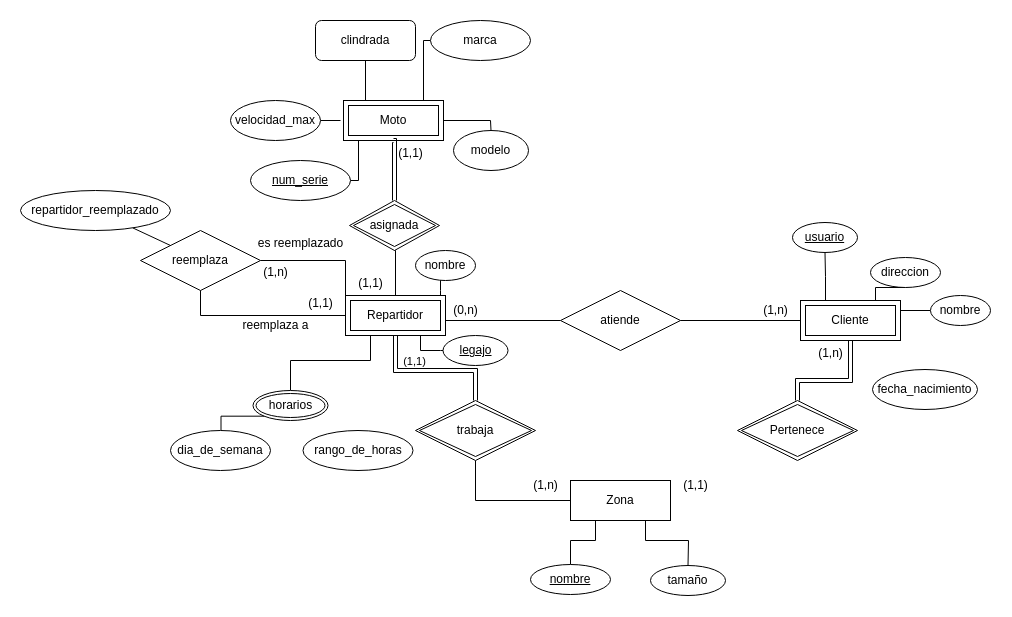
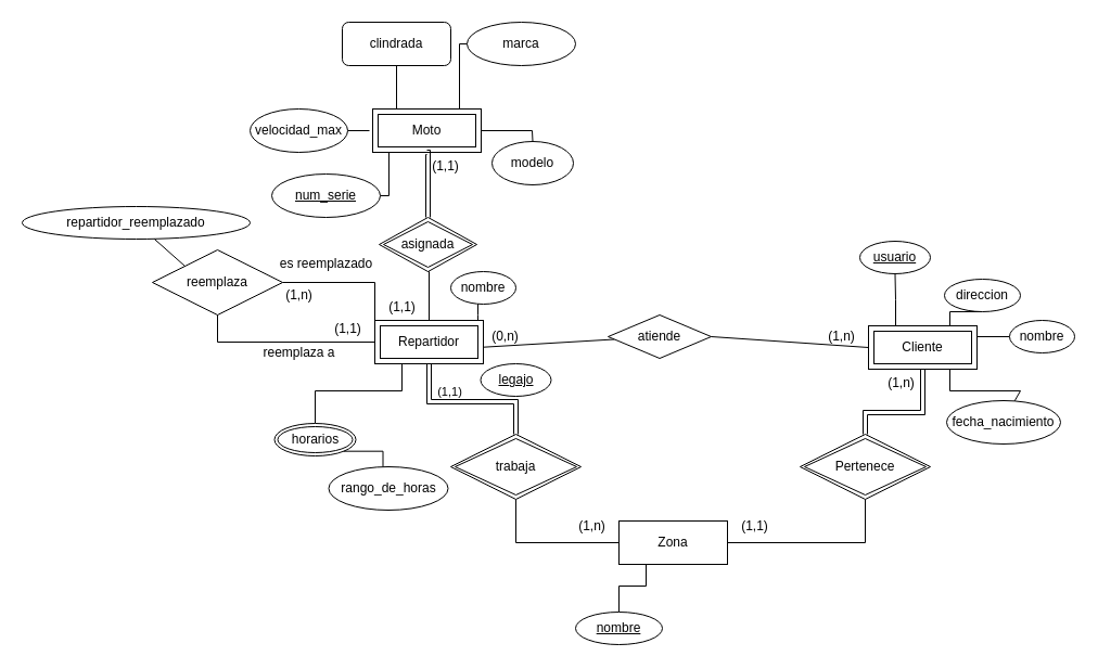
  <mxCell id="0" />
  <mxCell id="1" parent="0" />
  <mxCell id="2" value="" style="endArrow=none;html=1;rounded=0;exitX=0.25;exitY=0;exitDx=0;exitDy=0;" edge="1" parent="1" target="3"><mxGeometry relative="1" as="geometry"><mxPoint x="365" y="100" as="sourcePoint" /><mxPoint x="360" y="40" as="targetPoint" /></mxGeometry></mxCell>
  <mxCell id="3" value="clindrada" style="whiteSpace=wrap;html=1;align=center;rounded=1;" vertex="1" parent="1"><mxGeometry x="315" y="20" width="100" height="40" as="geometry" /></mxCell>
  <mxCell id="4" value="" style="endArrow=none;html=1;rounded=0;exitX=0.75;exitY=0;exitDx=0;exitDy=0;edgeStyle=elbowEdgeStyle;" edge="1" parent="1" target="5"><mxGeometry relative="1" as="geometry"><mxPoint x="415" y="100" as="sourcePoint" /><mxPoint x="460" y="50" as="targetPoint" /></mxGeometry></mxCell>
  <mxCell id="5" value="marca" style="ellipse;whiteSpace=wrap;html=1;align=center;" vertex="1" parent="1"><mxGeometry x="430" y="20" width="100" height="40" as="geometry" /></mxCell>
  <mxCell id="6" value="" style="endArrow=none;html=1;rounded=0;exitX=1;exitY=0.5;exitDx=0;exitDy=0;" edge="1" parent="1" target="7"><mxGeometry relative="1" as="geometry"><mxPoint x="440" y="120" as="sourcePoint" /><mxPoint x="415" y="180" as="targetPoint" /><Array as="points"><mxPoint x="490" y="120" /></Array></mxGeometry></mxCell>
  <mxCell id="7" value="modelo" style="ellipse;whiteSpace=wrap;html=1;align=center;" vertex="1" parent="1"><mxGeometry x="453" y="130" width="75" height="40" as="geometry" /></mxCell>
  <mxCell id="8" value="" style="endArrow=none;html=1;rounded=0;exitX=0.25;exitY=1;exitDx=0;exitDy=0;edgeStyle=elbowEdgeStyle;" edge="1" parent="1" target="9"><mxGeometry relative="1" as="geometry"><mxPoint x="365" y="140" as="sourcePoint" /><mxPoint x="365" y="190" as="targetPoint" /></mxGeometry></mxCell>
  <mxCell id="9" value="num_serie" style="ellipse;whiteSpace=wrap;html=1;align=center;fontStyle=4;" vertex="1" parent="1"><mxGeometry x="250" y="160" width="100" height="40" as="geometry" /></mxCell>
  <mxCell id="10" value="" style="endArrow=none;html=1;rounded=0;exitX=0;exitY=0.5;exitDx=0;exitDy=0;" edge="1" parent="1" target="11"><mxGeometry relative="1" as="geometry"><mxPoint x="340" y="120" as="sourcePoint" /><mxPoint x="290" y="120" as="targetPoint" /></mxGeometry></mxCell>
  <mxCell id="11" value="velocidad_max" style="ellipse;whiteSpace=wrap;html=1;align=center;" vertex="1" parent="1"><mxGeometry x="230" y="100" width="90" height="40" as="geometry" /></mxCell>
  <mxCell id="12" value="legajo" style="ellipse;whiteSpace=wrap;html=1;align=center;fontStyle=4;" vertex="1" parent="1"><mxGeometry x="442.5" y="335" width="65" height="30" as="geometry" /></mxCell>
  <mxCell id="13" value="" style="endArrow=none;html=1;rounded=0;exitX=1;exitY=0;exitDx=0;exitDy=0;edgeStyle=elbowEdgeStyle;" edge="1" parent="1" target="14"><mxGeometry relative="1" as="geometry"><mxPoint x="440" y="300" as="sourcePoint" /><mxPoint x="450" y="260" as="targetPoint" /><Array as="points" /></mxGeometry></mxCell>
  <mxCell id="14" value="nombre" style="ellipse;whiteSpace=wrap;html=1;align=center;" vertex="1" parent="1"><mxGeometry x="415" y="250" width="60" height="30" as="geometry" /></mxCell>
  <mxCell id="15" value="" style="endArrow=none;html=1;rounded=0;exitX=0.25;exitY=1;exitDx=0;exitDy=0;" edge="1" parent="1" source="44" target="16"><mxGeometry relative="1" as="geometry"><mxPoint x="365" y="340" as="sourcePoint" /><mxPoint x="287.5" y="420" as="targetPoint" /><Array as="points"><mxPoint x="370" y="360" /><mxPoint x="290" y="360" /></Array></mxGeometry></mxCell>
  <mxCell id="16" value="horarios" style="ellipse;shape=doubleEllipse;margin=3;whiteSpace=wrap;html=1;align=center;" vertex="1" parent="1"><mxGeometry x="252.5" y="390" width="75" height="30" as="geometry" /></mxCell>
- <mxCell id="17" value="" style="endArrow=none;html=1;rounded=0;exitX=0;exitY=1;exitDx=0;exitDy=0;edgeStyle=elbowEdgeStyle;entryX=0.5;entryY=0;entryDx=0;entryDy=0;" edge="1" parent="1" source="16" target="18"><mxGeometry relative="1" as="geometry"><mxPoint x="272.5" y="350" as="sourcePoint" /><mxPoint x="222.5" y="470" as="targetPoint" /><Array as="points"><mxPoint x="220.5" y="420" /></Array></mxGeometry></mxCell>
- <mxCell id="18" value="dia_de_semana" style="ellipse;whiteSpace=wrap;html=1;align=center;" vertex="1" parent="1"><mxGeometry x="170" y="430" width="100" height="40" as="geometry" /></mxCell>
+ <mxCell id="19" value="" style="endArrow=none;html=1;rounded=0;exitX=1;exitY=1;exitDx=0;exitDy=0;edgeStyle=elbowEdgeStyle;" edge="1" parent="1" source="16" target="20"><mxGeometry relative="1" as="geometry"><mxPoint x="272.5" y="350" as="sourcePoint" /><mxPoint x="314.5" y="450" as="targetPoint" /><Array as="points"><mxPoint x="352.5" y="416" /></Array></mxGeometry></mxCell>
  <mxCell id="20" value="rango_de_horas" style="ellipse;whiteSpace=wrap;html=1;align=center;" vertex="1" parent="1"><mxGeometry x="302.5" y="430" width="110" height="40" as="geometry" /></mxCell>
  <mxCell id="21" value="Cliente" style="shape=ext;margin=3;double=1;whiteSpace=wrap;html=1;align=center;" vertex="1" parent="1"><mxGeometry x="800" y="300" width="100" height="40" as="geometry" /></mxCell>
  <mxCell id="22" value="" style="endArrow=none;html=1;rounded=0;exitX=0.25;exitY=0;exitDx=0;exitDy=0;edgeStyle=elbowEdgeStyle;" edge="1" parent="1" source="21" target="23"><mxGeometry relative="1" as="geometry"><mxPoint x="580" y="320" as="sourcePoint" /><mxPoint x="825" y="270" as="targetPoint" /></mxGeometry></mxCell>
  <mxCell id="23" value="usuario" style="ellipse;whiteSpace=wrap;html=1;align=center;fontStyle=4;" vertex="1" parent="1"><mxGeometry x="792" y="222" width="65" height="30" as="geometry" /></mxCell>
  <mxCell id="24" value="" style="endArrow=none;html=1;rounded=0;exitX=0.75;exitY=0;exitDx=0;exitDy=0;edgeStyle=elbowEdgeStyle;entryX=0.5;entryY=1;entryDx=0;entryDy=0;" edge="1" parent="1" source="21" target="25"><mxGeometry relative="1" as="geometry"><mxPoint x="872" y="300" as="sourcePoint" /><mxPoint x="902" y="280" as="targetPoint" /><Array as="points"><mxPoint x="875" y="290" /></Array></mxGeometry></mxCell>
  <mxCell id="25" value="direccion" style="ellipse;whiteSpace=wrap;html=1;align=center;" vertex="1" parent="1"><mxGeometry x="870" y="257" width="70" height="30" as="geometry" /></mxCell>
  <mxCell id="26" value="" style="endArrow=none;html=1;rounded=0;exitX=1;exitY=0.25;exitDx=0;exitDy=0;" edge="1" parent="1" source="21" target="27"><mxGeometry relative="1" as="geometry"><mxPoint x="910" y="310" as="sourcePoint" /><mxPoint x="950" y="310" as="targetPoint" /></mxGeometry></mxCell>
  <mxCell id="27" value="nombre" style="ellipse;whiteSpace=wrap;html=1;align=center;" vertex="1" parent="1"><mxGeometry x="930" y="295" width="60" height="30" as="geometry" /></mxCell>
+ <mxCell id="28" value="" style="endArrow=none;html=1;rounded=0;exitX=0.75;exitY=1;exitDx=0;exitDy=0;" edge="1" parent="1" source="21" target="29"><mxGeometry relative="1" as="geometry"><mxPoint x="820" y="350" as="sourcePoint" /><mxPoint x="875" y="370" as="targetPoint" /><Array as="points"><mxPoint x="875" y="360" /><mxPoint x="940" y="360" /></Array></mxGeometry></mxCell>
  <mxCell id="29" value="fecha_nacimiento" style="ellipse;whiteSpace=wrap;html=1;align=center;" vertex="1" parent="1"><mxGeometry x="872" y="369" width="105" height="40" as="geometry" /></mxCell>
  <mxCell id="30" value="" style="endArrow=none;html=1;rounded=0;exitX=1;exitY=0.5;exitDx=0;exitDy=0;" edge="1" parent="1" target="31"><mxGeometry relative="1" as="geometry"><mxPoint x="440" y="320" as="sourcePoint" /><mxPoint x="600" y="320" as="targetPoint" /></mxGeometry></mxCell>
- <mxCell id="31" value="atiende" style="shape=rhombus;perimeter=rhombusPerimeter;whiteSpace=wrap;html=1;align=center;" vertex="1" parent="1"><mxGeometry x="560" y="290" width="120" height="60" as="geometry" /></mxCell>
+ <mxCell id="31" value="atiende" style="shape=rhombus;perimeter=rhombusPerimeter;whiteSpace=wrap;html=1;align=center;" vertex="1" parent="1"><mxGeometry x="560" y="290" width="95" height="40" as="geometry" /></mxCell>
  <mxCell id="32" value="" style="endArrow=none;html=1;rounded=0;exitX=1;exitY=0.5;exitDx=0;exitDy=0;entryX=0;entryY=0.5;entryDx=0;entryDy=0;" edge="1" parent="1" source="31" target="21"><mxGeometry relative="1" as="geometry"><mxPoint x="560" y="260" as="sourcePoint" /><mxPoint x="720" y="260" as="targetPoint" /></mxGeometry></mxCell>
  <mxCell id="33" value="(0,n)" style="text;html=1;align=center;verticalAlign=middle;resizable=0;points=[];autosize=1;strokeColor=none;fillColor=none;" vertex="1" parent="1"><mxGeometry x="440" y="295" width="50" height="30" as="geometry" /></mxCell>
  <mxCell id="34" value="(1,n)" style="text;html=1;align=center;verticalAlign=middle;resizable=0;points=[];autosize=1;strokeColor=none;fillColor=none;" vertex="1" parent="1"><mxGeometry x="750" y="295" width="50" height="30" as="geometry" /></mxCell>
  <mxCell id="35" value="asignada" style="shape=rhombus;double=1;perimeter=rhombusPerimeter;whiteSpace=wrap;html=1;align=center;" vertex="1" parent="1"><mxGeometry x="349" y="200" width="90" height="50" as="geometry" /></mxCell>
  <mxCell id="36" value="" style="endArrow=none;html=1;rounded=0;exitX=0.5;exitY=1;exitDx=0;exitDy=0;entryX=0.5;entryY=0;entryDx=0;entryDy=0;edgeStyle=elbowEdgeStyle;" edge="1" parent="1" source="35" target="44"><mxGeometry relative="1" as="geometry"><mxPoint x="450" y="260" as="sourcePoint" /><mxPoint x="390" y="300" as="targetPoint" /></mxGeometry></mxCell>
  <mxCell id="37" value="(1,1)" style="text;html=1;align=center;verticalAlign=middle;resizable=0;points=[];autosize=1;strokeColor=none;fillColor=none;" vertex="1" parent="1"><mxGeometry x="345" y="268" width="50" height="30" as="geometry" /></mxCell>
  <mxCell id="38" value="(1,1)" style="text;html=1;align=center;verticalAlign=middle;resizable=0;points=[];autosize=1;strokeColor=none;fillColor=none;" vertex="1" parent="1"><mxGeometry x="385" y="138" width="50" height="30" as="geometry" /></mxCell>
  <mxCell id="39" value="Zona" style="whiteSpace=wrap;html=1;align=center;" vertex="1" parent="1"><mxGeometry x="570" y="480" width="100" height="40" as="geometry" /></mxCell>
  <mxCell id="40" value="" style="endArrow=none;html=1;rounded=0;exitX=0.25;exitY=1;exitDx=0;exitDy=0;" edge="1" parent="1" source="39" target="43"><mxGeometry relative="1" as="geometry"><mxPoint x="520" y="460" as="sourcePoint" /><mxPoint x="595" y="560" as="targetPoint" /><Array as="points"><mxPoint x="595" y="540" /><mxPoint x="570" y="540" /></Array></mxGeometry></mxCell>
- <mxCell id="41" value="" style="endArrow=none;html=1;rounded=0;exitX=0.75;exitY=1;exitDx=0;exitDy=0;" edge="1" parent="1" source="39" target="42"><mxGeometry relative="1" as="geometry"><mxPoint x="520" y="460" as="sourcePoint" /><mxPoint x="645" y="560" as="targetPoint" /><Array as="points"><mxPoint x="645" y="540" /><mxPoint x="688" y="540" /></Array></mxGeometry></mxCell>
- <mxCell id="42" value="tamaño" style="ellipse;whiteSpace=wrap;html=1;align=center;" vertex="1" parent="1"><mxGeometry x="650" y="565" width="75" height="30" as="geometry" /></mxCell>
  <mxCell id="43" value="nombre" style="ellipse;whiteSpace=wrap;html=1;align=center;fontStyle=4;" vertex="1" parent="1"><mxGeometry x="530" y="564" width="80" height="30" as="geometry" /></mxCell>
  <mxCell id="44" value="Repartidor" style="shape=ext;margin=3;double=1;whiteSpace=wrap;html=1;align=center;" vertex="1" parent="1"><mxGeometry x="345" y="295" width="100" height="40" as="geometry" /></mxCell>
  <mxCell id="45" value="" style="endArrow=none;html=1;rounded=0;exitX=0;exitY=0.5;exitDx=0;exitDy=0;" edge="1" parent="1" source="39" target="46"><mxGeometry relative="1" as="geometry"><mxPoint x="360" y="360" as="sourcePoint" /><mxPoint x="520" y="360" as="targetPoint" /><Array as="points"><mxPoint x="475" y="500" /></Array></mxGeometry></mxCell>
  <mxCell id="46" value="trabaja" style="shape=rhombus;double=1;perimeter=rhombusPerimeter;whiteSpace=wrap;html=1;align=center;" vertex="1" parent="1"><mxGeometry x="415" y="400" width="120" height="60" as="geometry" /></mxCell>
  <mxCell id="47" value="" style="shape=link;html=1;rounded=0;exitX=0.5;exitY=1;exitDx=0;exitDy=0;entryX=0.5;entryY=0;entryDx=0;entryDy=0;" edge="1" parent="1" source="44" target="46"><mxGeometry relative="1" as="geometry"><mxPoint x="360" y="360" as="sourcePoint" /><mxPoint x="520" y="360" as="targetPoint" /><Array as="points"><mxPoint x="395" y="370" /><mxPoint x="475" y="370" /></Array></mxGeometry></mxCell>
  <mxCell id="48" value="(1,1)" style="edgeLabel;html=1;align=center;verticalAlign=middle;resizable=0;points=[];" vertex="1" connectable="0" parent="47"><mxGeometry x="-0.214" y="17" relative="1" as="geometry"><mxPoint x="-4" y="7" as="offset" /></mxGeometry></mxCell>
  <mxCell id="49" value="(1,n)" style="text;html=1;align=center;verticalAlign=middle;resizable=0;points=[];autosize=1;strokeColor=none;fillColor=none;" vertex="1" parent="1"><mxGeometry x="520" y="470" width="50" height="30" as="geometry" /></mxCell>
+ <mxCell id="50" value="" style="endArrow=none;html=1;rounded=0;exitX=1;exitY=0.5;exitDx=0;exitDy=0;" edge="1" parent="1" source="39" target="51"><mxGeometry relative="1" as="geometry"><mxPoint x="670" y="530" as="sourcePoint" /><mxPoint x="790" y="500" as="targetPoint" /><Array as="points"><mxPoint x="797" y="500" /></Array></mxGeometry></mxCell>
  <mxCell id="51" value="Pertenece" style="shape=rhombus;double=1;perimeter=rhombusPerimeter;whiteSpace=wrap;html=1;align=center;" vertex="1" parent="1"><mxGeometry x="737" y="400" width="120" height="60" as="geometry" /></mxCell>
  <mxCell id="52" value="" style="shape=link;html=1;rounded=0;exitX=0.5;exitY=0;exitDx=0;exitDy=0;entryX=0.5;entryY=1;entryDx=0;entryDy=0;" edge="1" parent="1" source="51" target="21"><mxGeometry relative="1" as="geometry"><mxPoint x="600" y="350" as="sourcePoint" /><mxPoint x="760" y="350" as="targetPoint" /><Array as="points"><mxPoint x="797" y="380" /><mxPoint x="850" y="380" /></Array></mxGeometry></mxCell>
  <mxCell id="53" value="(1,1)" style="text;html=1;align=center;verticalAlign=middle;resizable=0;points=[];autosize=1;strokeColor=none;fillColor=none;" vertex="1" parent="1"><mxGeometry x="670" y="470" width="50" height="30" as="geometry" /></mxCell>
  <mxCell id="54" value="(1,n)" style="text;html=1;align=center;verticalAlign=middle;resizable=0;points=[];autosize=1;strokeColor=none;fillColor=none;" vertex="1" parent="1"><mxGeometry x="805" y="338" width="50" height="30" as="geometry" /></mxCell>
- <mxCell id="55" value="" style="endArrow=none;html=1;rounded=0;entryX=0;entryY=0.5;entryDx=0;entryDy=0;exitX=0.75;exitY=1;exitDx=0;exitDy=0;" edge="1" parent="1" source="44" target="12"><mxGeometry relative="1" as="geometry"><mxPoint x="290" y="350" as="sourcePoint" /><mxPoint x="450" y="350" as="targetPoint" /><Array as="points"><mxPoint x="420" y="350" /><mxPoint x="440" y="350" /></Array></mxGeometry></mxCell>
  <mxCell id="56" value="" style="endArrow=none;html=1;rounded=0;exitX=0;exitY=0;exitDx=0;exitDy=0;entryX=1;entryY=0.5;entryDx=0;entryDy=0;" edge="1" parent="1" source="44" target="57"><mxGeometry relative="1" as="geometry"><mxPoint x="290" y="350" as="sourcePoint" /><mxPoint x="280" y="260" as="targetPoint" /><Array as="points"><mxPoint x="345" y="260" /></Array></mxGeometry></mxCell>
  <mxCell id="57" value="reemplaza" style="shape=rhombus;perimeter=rhombusPerimeter;whiteSpace=wrap;html=1;align=center;" vertex="1" parent="1"><mxGeometry x="140" y="230" width="120" height="60" as="geometry" /></mxCell>
  <mxCell id="58" value="" style="endArrow=none;html=1;rounded=0;exitX=0.5;exitY=1;exitDx=0;exitDy=0;entryX=0;entryY=0.5;entryDx=0;entryDy=0;" edge="1" parent="1" source="57" target="44"><mxGeometry relative="1" as="geometry"><mxPoint x="290" y="350" as="sourcePoint" /><mxPoint x="280" y="330" as="targetPoint" /><Array as="points"><mxPoint x="200" y="315" /></Array></mxGeometry></mxCell>
  <mxCell id="59" value="" style="endArrow=none;html=1;rounded=0;exitX=0;exitY=0;exitDx=0;exitDy=0;" edge="1" parent="1" source="57" target="60"><mxGeometry relative="1" as="geometry"><mxPoint x="150" y="250" as="sourcePoint" /><mxPoint x="190" y="210" as="targetPoint" /></mxGeometry></mxCell>
- <mxCell id="60" value="repartidor_reemplazado" style="ellipse;whiteSpace=wrap;html=1;align=center;" vertex="1" parent="1"><mxGeometry x="20" y="190" width="150" height="40" as="geometry" /></mxCell>
+ <mxCell id="60" value="repartidor_reemplazado" style="ellipse;whiteSpace=wrap;html=1;align=center;" vertex="1" parent="1"><mxGeometry x="20" y="190" width="210" height="30" as="geometry" /></mxCell>
  <mxCell id="61" value="es reemplazado" style="text;html=1;align=center;verticalAlign=middle;resizable=0;points=[];autosize=1;strokeColor=none;fillColor=none;" vertex="1" parent="1"><mxGeometry x="245" y="228" width="110" height="30" as="geometry" /></mxCell>
  <mxCell id="62" value="reemplaza a" style="text;html=1;align=center;verticalAlign=middle;resizable=0;points=[];autosize=1;strokeColor=none;fillColor=none;" vertex="1" parent="1"><mxGeometry x="230" y="310" width="90" height="30" as="geometry" /></mxCell>
  <mxCell id="63" value="(1,1)" style="text;html=1;align=center;verticalAlign=middle;resizable=0;points=[];autosize=1;strokeColor=none;fillColor=none;" vertex="1" parent="1"><mxGeometry x="295" y="288" width="50" height="30" as="geometry" /></mxCell>
  <mxCell id="64" value="(1,n)" style="text;html=1;align=center;verticalAlign=middle;resizable=0;points=[];autosize=1;strokeColor=none;fillColor=none;" vertex="1" parent="1"><mxGeometry x="250" y="257" width="50" height="30" as="geometry" /></mxCell>
  <mxCell id="65" value="Moto" style="shape=ext;margin=3;double=1;whiteSpace=wrap;html=1;align=center;" vertex="1" parent="1"><mxGeometry x="343" y="100" width="100" height="40" as="geometry" /></mxCell>
  <mxCell id="66" value="" style="shape=link;html=1;rounded=0;exitX=0.5;exitY=0;exitDx=0;exitDy=0;entryX=0.5;entryY=1;entryDx=0;entryDy=0;edgeStyle=elbowEdgeStyle;" edge="1" parent="1" source="35" target="65"><mxGeometry relative="1" as="geometry"><mxPoint x="430" y="190" as="sourcePoint" /><mxPoint x="590" y="190" as="targetPoint" /></mxGeometry></mxCell>
